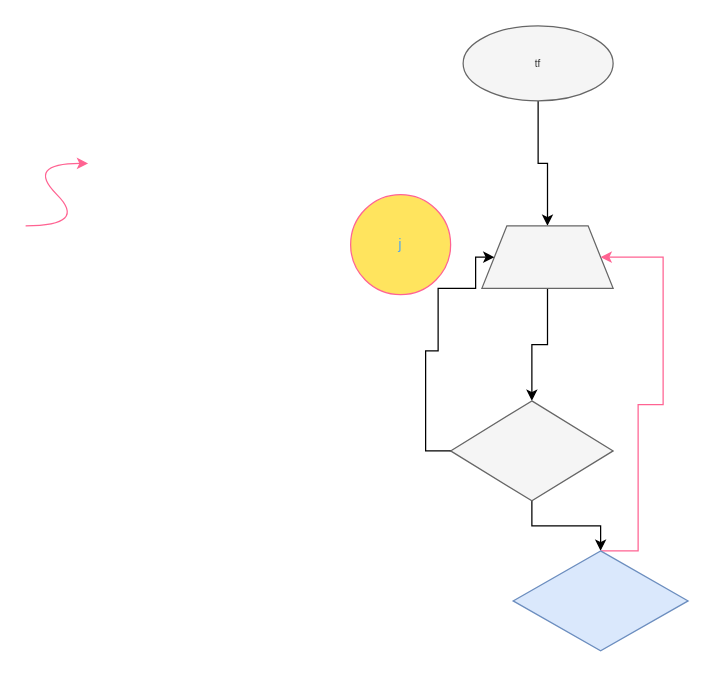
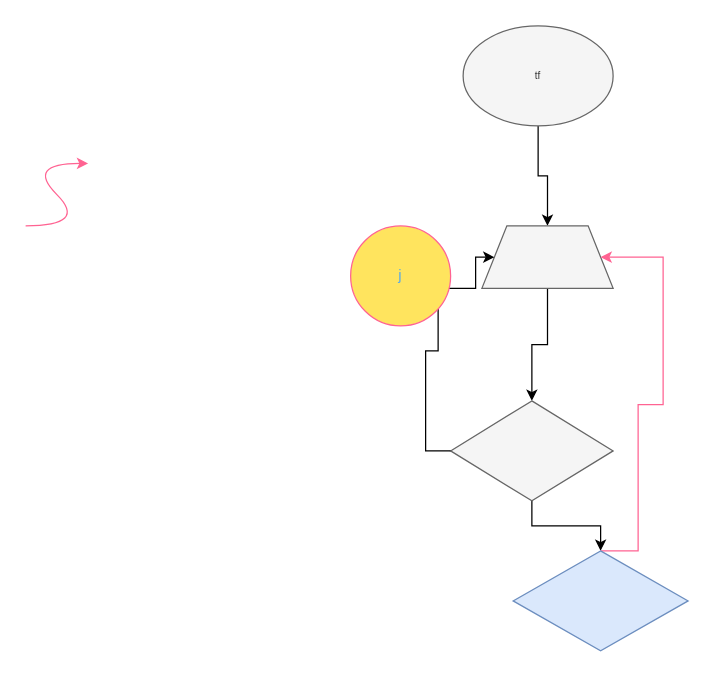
  <mxCell id="0" />
  <mxCell id="1" parent="0" />
  <mxCell id="2" value="" style="edgeStyle=orthogonalEdgeStyle;rounded=0;orthogonalLoop=1;jettySize=auto;html=1;" edge="1" parent="1" source="3" target="5"><mxGeometry relative="1" as="geometry" /></mxCell>
- <mxCell id="3" value="tf" style="ellipse;whiteSpace=wrap;html=1;fillColor=#f5f5f5;fontColor=#333333;strokeColor=#666666;fontSize=8;" vertex="1" parent="1"><mxGeometry x="370" y="20" width="120" height="60" as="geometry" /></mxCell>
+ <mxCell id="3" value="tf" style="ellipse;whiteSpace=wrap;html=1;fillColor=#f5f5f5;fontColor=#333333;strokeColor=#666666;fontSize=8;" vertex="1" parent="1"><mxGeometry x="370" y="20" width="120" height="80" as="geometry" /></mxCell>
  <mxCell id="4" value="" style="edgeStyle=orthogonalEdgeStyle;rounded=0;orthogonalLoop=1;jettySize=auto;html=1;" edge="1" parent="1" source="5" target="7"><mxGeometry relative="1" as="geometry" /></mxCell>
  <mxCell id="5" value="" style="shape=trapezoid;perimeter=trapezoidPerimeter;whiteSpace=wrap;html=1;fixedSize=1;fillColor=#f5f5f5;fontColor=#333333;strokeColor=#666666;" vertex="1" parent="1"><mxGeometry x="385" y="180" width="105" height="50" as="geometry" /></mxCell>
  <mxCell id="6" value="" style="edgeStyle=orthogonalEdgeStyle;rounded=0;orthogonalLoop=1;jettySize=auto;html=1;" edge="1" parent="1" source="7" target="10"><mxGeometry relative="1" as="geometry" /></mxCell>
  <mxCell id="7" value="" style="rhombus;whiteSpace=wrap;html=1;fillColor=#f5f5f5;fontColor=#333333;strokeColor=#666666;" vertex="1" parent="1"><mxGeometry x="360" y="320" width="130" height="80" as="geometry" /></mxCell>
  <mxCell id="8" style="edgeStyle=orthogonalEdgeStyle;rounded=0;orthogonalLoop=1;jettySize=auto;html=1;entryX=0;entryY=0.5;entryDx=0;entryDy=0;exitX=0;exitY=0.5;exitDx=0;exitDy=0;" edge="1" parent="1" source="7" target="5"><mxGeometry relative="1" as="geometry"><mxPoint x="521.6" y="316.65" as="sourcePoint" /><mxPoint x="480" y="240" as="targetPoint" /><Array as="points"><mxPoint x="340" y="360" /><mxPoint x="340" y="280" /><mxPoint x="350" y="280" /><mxPoint x="350" y="230" /><mxPoint x="380" y="230" /><mxPoint x="380" y="205" /></Array></mxGeometry></mxCell>
  <mxCell id="9" style="edgeStyle=orthogonalEdgeStyle;rounded=0;orthogonalLoop=1;jettySize=auto;html=1;exitX=0.5;exitY=0;exitDx=0;exitDy=0;strokeColor=#FF6392;fontColor=#5AA9E6;fillColor=#FFE45E;entryX=1;entryY=0.5;entryDx=0;entryDy=0;" edge="1" parent="1" source="10" target="5"><mxGeometry relative="1" as="geometry"><mxPoint x="510" y="200" as="targetPoint" /><Array as="points"><mxPoint x="510" y="440" /><mxPoint x="510" y="323" /><mxPoint x="530" y="323" /><mxPoint x="530" y="205" /></Array></mxGeometry></mxCell>
  <mxCell id="10" value="" style="rhombus;whiteSpace=wrap;html=1;fillColor=#dae8fc;strokeColor=#6c8ebf;verticalAlign=middle;" vertex="1" parent="1"><mxGeometry x="410" y="440" width="140" height="80" as="geometry" /></mxCell>
  <mxCell id="11" value="" style="curved=1;endArrow=classic;html=1;rounded=0;strokeColor=#FF6392;fontColor=#5AA9E6;fillColor=#FFE45E;" edge="1" parent="1"><mxGeometry width="50" height="50" relative="1" as="geometry"><mxPoint x="20" y="180" as="sourcePoint" /><mxPoint x="70" y="130" as="targetPoint" /><Array as="points"><mxPoint x="70" y="180" /><mxPoint x="20" y="130" /></Array></mxGeometry></mxCell>
- <mxCell id="12" value="j" style="ellipse;whiteSpace=wrap;html=1;strokeColor=#FF6392;fontColor=#5AA9E6;fillColor=#FFE45E;" vertex="1" parent="1"><mxGeometry x="280" y="155" width="80" height="80" as="geometry" /></mxCell>
+ <mxCell id="12" value="j" style="ellipse;whiteSpace=wrap;html=1;strokeColor=#FF6392;fontColor=#5AA9E6;fillColor=#FFE45E;" vertex="1" parent="1"><mxGeometry x="280" y="180" width="80" height="80" as="geometry" /></mxCell>
